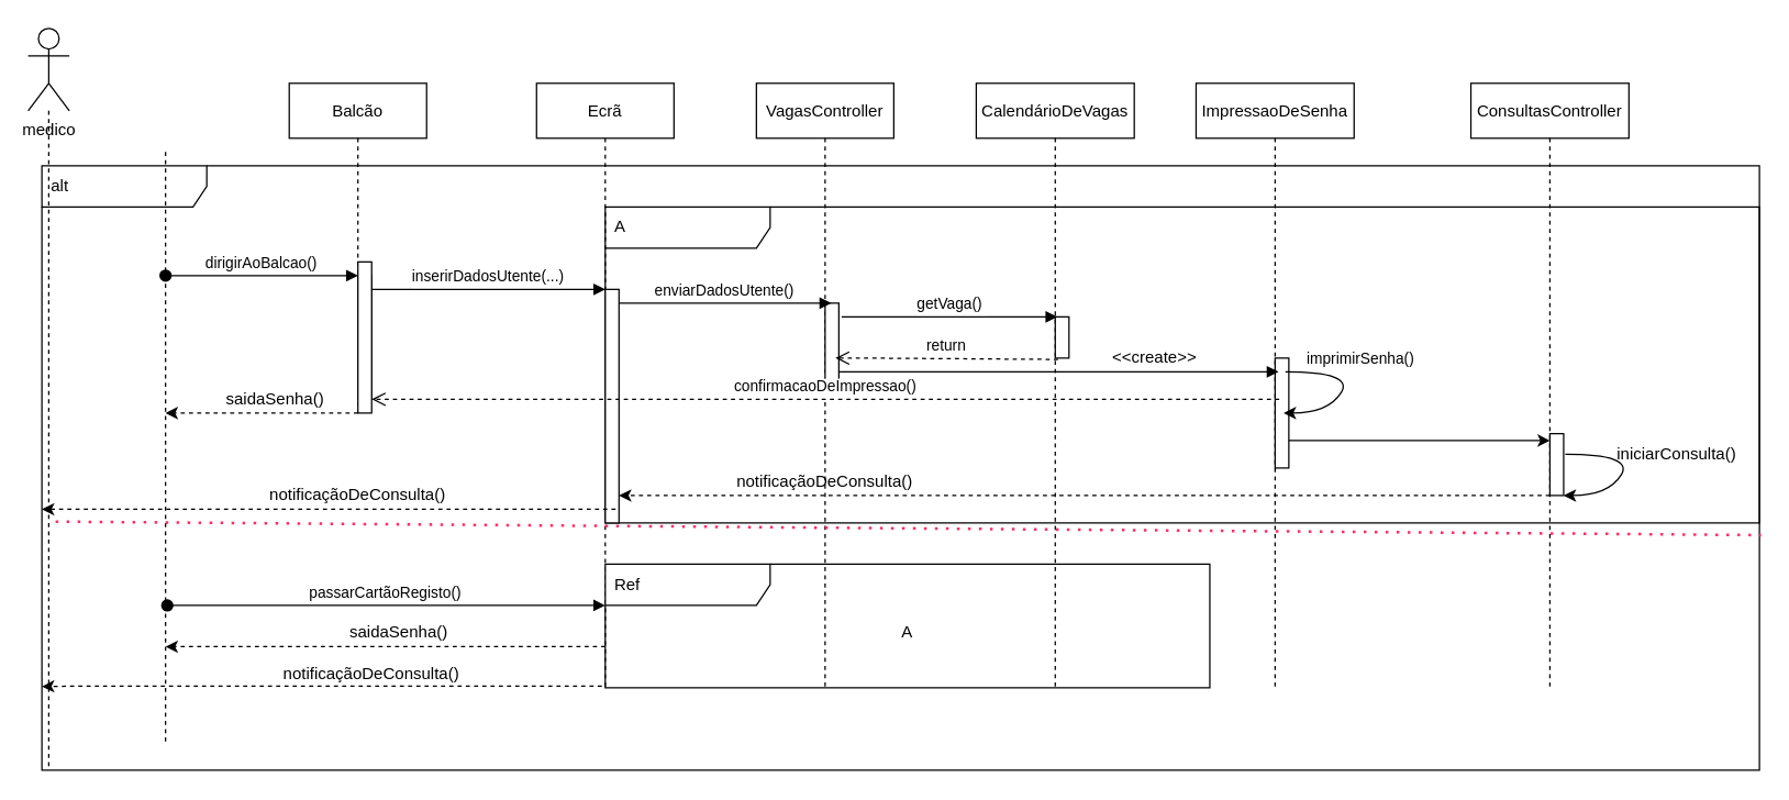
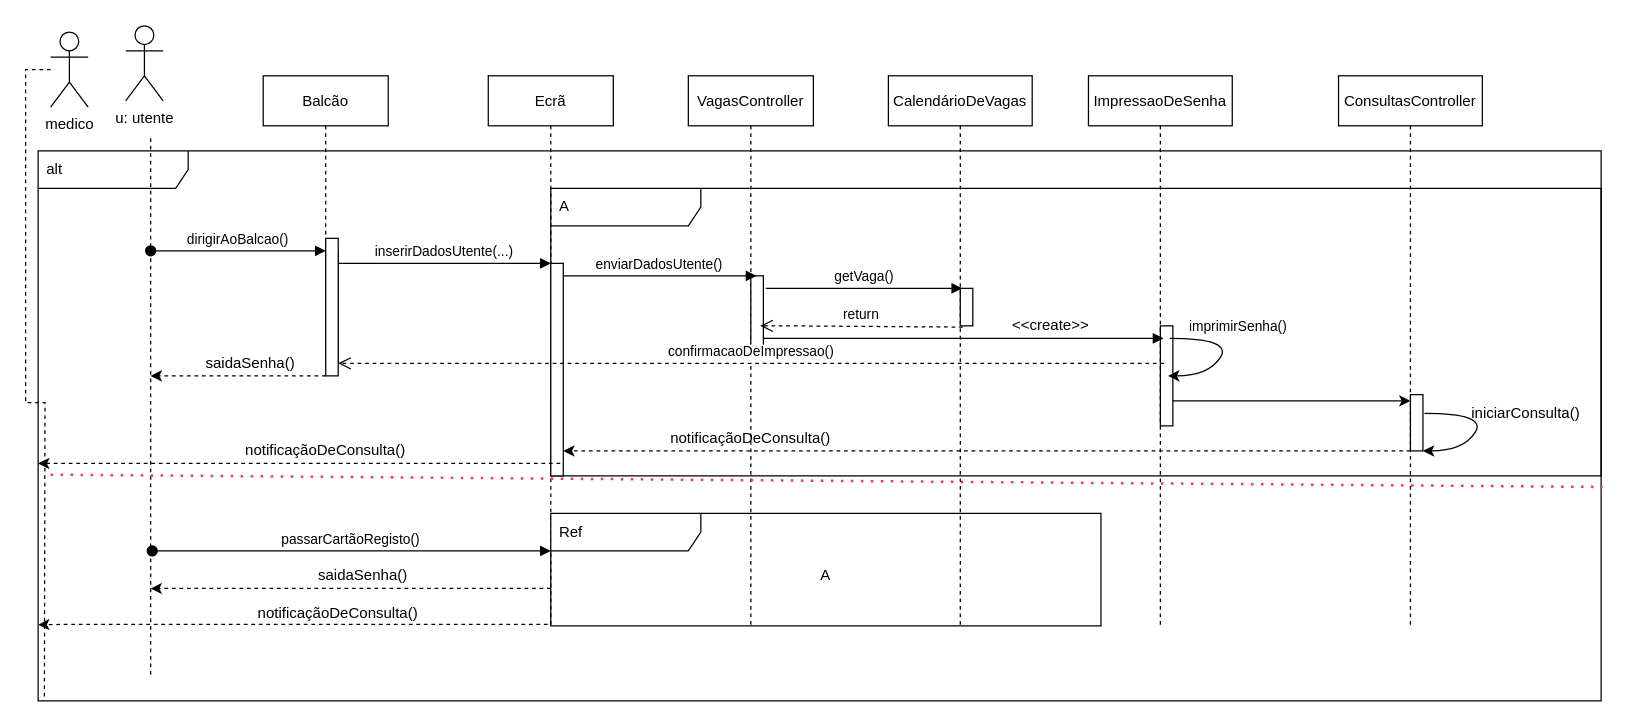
  <mxCell id="0" />
  <mxCell id="1" parent="0" />
  <mxCell id="2" value="alt" style="shape=umlFrame;whiteSpace=wrap;html=1;width=120;height=30;boundedLbl=1;verticalAlign=middle;align=left;spacingLeft=5;" parent="1" vertex="1"><mxGeometry x="30" y="120" width="1250" height="440" as="geometry" /></mxCell>
  <mxCell id="3" value="A" style="shape=umlFrame;whiteSpace=wrap;html=1;width=120;height=30;boundedLbl=1;verticalAlign=middle;align=left;spacingLeft=5;" parent="1" vertex="1"><mxGeometry x="440" y="150" width="840" height="230" as="geometry" /></mxCell>
  <mxCell id="4" value="Balcão" style="shape=umlLifeline;perimeter=lifelinePerimeter;container=1;collapsible=0;recursiveResize=0;rounded=0;shadow=0;strokeWidth=1;" parent="1" vertex="1"><mxGeometry x="210" y="60" width="100" height="240" as="geometry" /></mxCell>
  <mxCell id="5" value="" style="points=[];perimeter=orthogonalPerimeter;rounded=0;shadow=0;strokeWidth=1;" parent="4" vertex="1"><mxGeometry x="50" y="140" width="10" height="90" as="geometry" /></mxCell>
  <mxCell id="6" value="dirigirAoBalcao()" style="verticalAlign=bottom;startArrow=oval;endArrow=block;startSize=8;shadow=0;strokeWidth=1;" parent="4" target="5" edge="1"><mxGeometry relative="1" as="geometry"><mxPoint x="-90" y="140" as="sourcePoint" /><Array as="points"><mxPoint x="10" y="140" /></Array><mxPoint as="offset" /></mxGeometry></mxCell>
  <mxCell id="7" value="" style="points=[];perimeter=orthogonalPerimeter;rounded=0;shadow=0;strokeWidth=1;" parent="4" vertex="1"><mxGeometry x="50" y="130" width="10" height="110" as="geometry" /></mxCell>
  <mxCell id="8" value="Ecrã" style="shape=umlLifeline;perimeter=lifelinePerimeter;container=1;collapsible=0;recursiveResize=0;rounded=0;shadow=0;strokeWidth=1;" parent="1" vertex="1"><mxGeometry x="390" y="60" width="100" height="440" as="geometry" /></mxCell>
  <mxCell id="9" value="" style="points=[];perimeter=orthogonalPerimeter;rounded=0;shadow=0;strokeWidth=1;" parent="8" vertex="1"><mxGeometry x="50" y="150" width="10" height="170" as="geometry" /></mxCell>
  <mxCell id="10" value="inserirDadosUtente(...)" style="verticalAlign=bottom;endArrow=block;entryX=0;entryY=0;shadow=0;strokeWidth=1;" parent="1" source="5" target="9" edge="1"><mxGeometry relative="1" as="geometry"><mxPoint x="360" y="210" as="sourcePoint" /></mxGeometry></mxCell>
+ <mxCell id="11" value="u: utente" style="shape=umlActor;verticalLabelPosition=bottom;verticalAlign=top;html=1;" parent="1" vertex="1"><mxGeometry x="100" y="20" width="30" height="60" as="geometry" /></mxCell>
  <mxCell id="12" value="VagasController" style="shape=umlLifeline;perimeter=lifelinePerimeter;container=1;collapsible=0;recursiveResize=0;rounded=0;shadow=0;strokeWidth=1;" parent="1" vertex="1"><mxGeometry x="550" y="60" width="100" height="440" as="geometry" /></mxCell>
  <mxCell id="13" value="" style="points=[];perimeter=orthogonalPerimeter;rounded=0;shadow=0;strokeWidth=1;" parent="12" vertex="1"><mxGeometry x="50" y="160" width="10" height="60" as="geometry" /></mxCell>
  <mxCell id="14" value="notificaçãoDeConsulta()" style="text;html=1;strokeColor=none;fillColor=none;align=center;verticalAlign=middle;whiteSpace=wrap;rounded=0;" vertex="1" parent="12"><mxGeometry x="30" y="280" width="40" height="20" as="geometry" /></mxCell>
  <mxCell id="15" value="CalendárioDeVagas" style="shape=umlLifeline;perimeter=lifelinePerimeter;container=1;collapsible=0;recursiveResize=0;rounded=0;shadow=0;strokeWidth=1;" parent="1" vertex="1"><mxGeometry x="710" y="60" width="115" height="440" as="geometry" /></mxCell>
  <mxCell id="16" value="" style="points=[];perimeter=orthogonalPerimeter;rounded=0;shadow=0;strokeWidth=1;" parent="15" vertex="1"><mxGeometry x="57.5" y="170" width="10" height="30" as="geometry" /></mxCell>
  <mxCell id="17" value="" style="endArrow=none;html=1;dashed=1;" parent="1" edge="1"><mxGeometry width="50" height="50" relative="1" as="geometry"><mxPoint x="120" y="110" as="sourcePoint" /><mxPoint x="120" y="540" as="targetPoint" /></mxGeometry></mxCell>
  <mxCell id="18" value="enviarDadosUtente()" style="verticalAlign=bottom;endArrow=block;shadow=0;strokeWidth=1;" parent="1" source="9" edge="1"><mxGeometry relative="1" as="geometry"><mxPoint x="455" y="219" as="sourcePoint" /><mxPoint x="604.5" y="220" as="targetPoint" /><Array as="points"><mxPoint x="475" y="220" /></Array></mxGeometry></mxCell>
  <mxCell id="19" value="return" style="verticalAlign=bottom;endArrow=open;dashed=1;endSize=8;shadow=0;strokeWidth=1;exitX=-0.1;exitY=1.033;exitDx=0;exitDy=0;exitPerimeter=0;" parent="1" edge="1"><mxGeometry relative="1" as="geometry"><mxPoint x="607.5" y="260" as="targetPoint" /><mxPoint x="769.5" y="260.99" as="sourcePoint" /><Array as="points"><mxPoint x="628" y="260" /></Array></mxGeometry></mxCell>
  <mxCell id="20" value="getVaga()" style="verticalAlign=bottom;endArrow=block;shadow=0;strokeWidth=1;entryX=0.75;entryY=0;entryDx=0;entryDy=0;entryPerimeter=0;" parent="1" edge="1"><mxGeometry relative="1" as="geometry"><mxPoint x="612" y="230" as="sourcePoint" /><mxPoint x="769" y="230" as="targetPoint" /></mxGeometry></mxCell>
  <mxCell id="21" value="ImpressaoDeSenha" style="shape=umlLifeline;perimeter=lifelinePerimeter;container=1;collapsible=0;recursiveResize=0;rounded=0;shadow=0;strokeWidth=1;" parent="1" vertex="1"><mxGeometry x="870" y="60" width="115" height="440" as="geometry" /></mxCell>
  <mxCell id="22" value="" style="points=[];perimeter=orthogonalPerimeter;rounded=0;shadow=0;strokeWidth=1;" parent="21" vertex="1"><mxGeometry x="57.5" y="200" width="10" height="80" as="geometry" /></mxCell>
  <mxCell id="23" value="imprimirSenha()" style="verticalAlign=bottom;endArrow=block;shadow=0;strokeWidth=1;" parent="1" edge="1"><mxGeometry x="1" y="60" relative="1" as="geometry"><mxPoint x="610" y="270" as="sourcePoint" /><mxPoint x="930" y="270" as="targetPoint" /><mxPoint x="60" y="60" as="offset" /></mxGeometry></mxCell>
  <mxCell id="24" value="confirmacaoDeImpressao()" style="verticalAlign=bottom;endArrow=open;dashed=1;endSize=8;shadow=0;strokeWidth=1;" parent="1" edge="1" target="7"><mxGeometry relative="1" as="geometry"><mxPoint x="450" y="290" as="targetPoint" /><mxPoint x="930.5" y="290" as="sourcePoint" /><Array as="points"><mxPoint x="831" y="290" /></Array></mxGeometry></mxCell>
  <mxCell id="25" value="passarCartãoRegisto()" style="verticalAlign=bottom;startArrow=oval;endArrow=block;startSize=8;shadow=0;strokeWidth=1;" parent="1" edge="1"><mxGeometry relative="1" as="geometry"><mxPoint x="121.25" y="440" as="sourcePoint" /><Array as="points"><mxPoint x="221.25" y="440" /></Array><mxPoint x="440" y="440" as="targetPoint" /><mxPoint as="offset" /></mxGeometry></mxCell>
  <mxCell id="26" value="Ref" style="shape=umlFrame;whiteSpace=wrap;html=1;width=120;height=30;boundedLbl=1;verticalAlign=middle;align=left;spacingLeft=5;" parent="1" vertex="1"><mxGeometry x="440" y="410" width="440" height="90" as="geometry" /></mxCell>
  <mxCell id="27" value="A" style="text;html=1;strokeColor=none;fillColor=none;align=center;verticalAlign=middle;whiteSpace=wrap;rounded=0;" parent="1" vertex="1"><mxGeometry x="640" y="450" width="40" height="20" as="geometry" /></mxCell>
  <mxCell id="28" value="" style="endArrow=none;dashed=1;html=1;dashPattern=1 3;strokeWidth=2;entryX=1.001;entryY=0.611;entryDx=0;entryDy=0;entryPerimeter=0;strokeColor=#FF2E66;" parent="1" target="2" edge="1"><mxGeometry width="50" height="50" relative="1" as="geometry"><mxPoint x="40" y="379" as="sourcePoint" /><mxPoint x="440" y="350" as="targetPoint" /></mxGeometry></mxCell>
  <mxCell id="29" value="" style="endArrow=classic;html=1;dashed=1;" parent="1" edge="1"><mxGeometry width="50" height="50" relative="1" as="geometry"><mxPoint x="440" y="470" as="sourcePoint" /><mxPoint x="120" y="470" as="targetPoint" /></mxGeometry></mxCell>
  <mxCell id="30" value="" style="endArrow=classic;html=1;dashed=1;" parent="1" edge="1"><mxGeometry width="50" height="50" relative="1" as="geometry"><mxPoint x="260" y="300" as="sourcePoint" /><mxPoint x="120" y="300" as="targetPoint" /></mxGeometry></mxCell>
  <mxCell id="31" value="saidaSenha()" style="text;html=1;strokeColor=none;fillColor=none;align=center;verticalAlign=middle;whiteSpace=wrap;rounded=0;" parent="1" vertex="1"><mxGeometry x="180" y="280" width="40" height="20" as="geometry" /></mxCell>
  <mxCell id="32" value="saidaSenha()" style="text;html=1;strokeColor=none;fillColor=none;align=center;verticalAlign=middle;whiteSpace=wrap;rounded=0;" parent="1" vertex="1"><mxGeometry x="270" y="450" width="40" height="20" as="geometry" /></mxCell>
  <mxCell id="33" value="ConsultasController" style="shape=umlLifeline;perimeter=lifelinePerimeter;container=1;collapsible=0;recursiveResize=0;rounded=0;shadow=0;strokeWidth=1;" vertex="1" parent="1"><mxGeometry x="1070" y="60" width="115" height="440" as="geometry" /></mxCell>
  <mxCell id="34" value="" style="points=[];perimeter=orthogonalPerimeter;rounded=0;shadow=0;strokeWidth=1;" vertex="1" parent="33"><mxGeometry x="57.5" y="255" width="10" height="45" as="geometry" /></mxCell>
  <mxCell id="35" style="edgeStyle=orthogonalEdgeStyle;rounded=0;orthogonalLoop=1;jettySize=auto;html=1;" edge="1" parent="1" source="22" target="34"><mxGeometry relative="1" as="geometry"><Array as="points"><mxPoint x="1020" y="320" /><mxPoint x="1020" y="320" /></Array></mxGeometry></mxCell>
  <mxCell id="36" value="" style="curved=1;endArrow=classic;html=1;" edge="1" parent="1" target="34"><mxGeometry width="50" height="50" relative="1" as="geometry"><mxPoint x="1138.75" y="330" as="sourcePoint" /><mxPoint x="1188.75" y="280" as="targetPoint" /><Array as="points"><mxPoint x="1188.75" y="330" /><mxPoint x="1170" y="360" /></Array></mxGeometry></mxCell>
  <mxCell id="37" value="iniciarConsulta()&lt;span style=&quot;color: rgba(0 , 0 , 0 , 0) ; font-family: monospace ; font-size: 0px&quot;&gt;%3CmxGraphModel%3E%3Croot%3E%3CmxCell%20id%3D%220%22%2F%3E%3CmxCell%20id%3D%221%22%20parent%3D%220%22%2F%3E%3CmxCell%20id%3D%222%22%20value%3D%22%22%20style%3D%22curved%3D1%3BendArrow%3Dclassic%3Bhtml%3D1%3B%22%20edge%3D%221%22%20parent%3D%221%22%3E%3CmxGeometry%20width%3D%2250%22%20height%3D%2250%22%20relative%3D%221%22%20as%3D%22geometry%22%3E%3CmxPoint%20x%3D%221058.75%22%20y%3D%22350%22%20as%3D%22sourcePoint%22%2F%3E%3CmxPoint%20x%3D%221057.5%22%20y%3D%22380%22%20as%3D%22targetPoint%22%2F%3E%3CArray%20as%3D%22points%22%3E%3CmxPoint%20x%3D%221108.75%22%20y%3D%22350%22%2F%3E%3CmxPoint%20x%3D%221090%22%20y%3D%22380%22%2F%3E%3C%2FArray%3E%3C%2FmxGeometry%3E%3C%2FmxCell%3E%3C%2Froot%3E%3C%2FmxGraphModel%3E&lt;/span&gt;" style="text;html=1;strokeColor=none;fillColor=none;align=center;verticalAlign=middle;whiteSpace=wrap;rounded=0;" vertex="1" parent="1"><mxGeometry x="1200" y="320" width="40" height="20" as="geometry" /></mxCell>
  <mxCell id="38" style="edgeStyle=orthogonalEdgeStyle;rounded=0;orthogonalLoop=1;jettySize=auto;html=1;dashed=1;endArrow=none;endFill=0;" edge="1" parent="1" source="39"><mxGeometry relative="1" as="geometry"><mxPoint x="35" y="557.792" as="targetPoint" /></mxGeometry></mxCell>
- <mxCell id="39" value="medico" style="shape=umlActor;verticalLabelPosition=bottom;verticalAlign=top;html=1;" vertex="1" parent="1"><mxGeometry x="20" y="20" width="30" height="60" as="geometry" /></mxCell>
+ <mxCell id="39" value="medico" style="shape=umlActor;verticalLabelPosition=bottom;verticalAlign=top;html=1;" vertex="1" parent="1"><mxGeometry x="40" y="25" width="30" height="60" as="geometry" /></mxCell>
  <mxCell id="40" style="edgeStyle=orthogonalEdgeStyle;rounded=0;orthogonalLoop=1;jettySize=auto;html=1;dashed=1;endArrow=classic;endFill=1;startArrow=none;startFill=0;" edge="1" parent="1" source="34"><mxGeometry relative="1" as="geometry"><mxPoint x="450" y="360" as="targetPoint" /><Array as="points"><mxPoint x="740" y="360" /><mxPoint x="740" y="360" /></Array></mxGeometry></mxCell>
  <mxCell id="41" value="" style="curved=1;endArrow=classic;html=1;" edge="1" parent="1"><mxGeometry width="50" height="50" relative="1" as="geometry"><mxPoint x="935" y="270" as="sourcePoint" /><mxPoint x="933.75" y="300" as="targetPoint" /><Array as="points"><mxPoint x="985" y="270" /><mxPoint x="966.25" y="300" /></Array></mxGeometry></mxCell>
  <mxCell id="42" value="&amp;lt;&amp;lt;create&amp;gt;&amp;gt;" style="text;html=1;strokeColor=none;fillColor=none;align=center;verticalAlign=middle;whiteSpace=wrap;rounded=0;" vertex="1" parent="1"><mxGeometry x="820" y="250" width="40" height="20" as="geometry" /></mxCell>
  <mxCell id="43" style="edgeStyle=orthogonalEdgeStyle;rounded=0;orthogonalLoop=1;jettySize=auto;html=1;dashed=1;endArrow=classic;endFill=1;startArrow=none;startFill=0;" edge="1" parent="1"><mxGeometry relative="1" as="geometry"><mxPoint x="30" y="370" as="targetPoint" /><mxPoint x="447.5" y="370" as="sourcePoint" /><Array as="points"><mxPoint x="60" y="370" /><mxPoint x="60" y="370" /></Array></mxGeometry></mxCell>
  <mxCell id="44" style="edgeStyle=orthogonalEdgeStyle;rounded=0;orthogonalLoop=1;jettySize=auto;html=1;dashed=1;endArrow=classic;endFill=1;startArrow=none;startFill=0;" edge="1" parent="1"><mxGeometry relative="1" as="geometry"><mxPoint x="30" y="499" as="targetPoint" /><mxPoint x="437.5" y="498.82" as="sourcePoint" /><Array as="points"><mxPoint x="50" y="498.82" /><mxPoint x="50" y="498.82" /></Array></mxGeometry></mxCell>
  <mxCell id="45" value="notificaçãoDeConsulta()" style="text;html=1;strokeColor=none;fillColor=none;align=center;verticalAlign=middle;whiteSpace=wrap;rounded=0;" vertex="1" parent="1"><mxGeometry x="240" y="350" width="40" height="20" as="geometry" /></mxCell>
  <mxCell id="46" value="notificaçãoDeConsulta()" style="text;html=1;strokeColor=none;fillColor=none;align=center;verticalAlign=middle;whiteSpace=wrap;rounded=0;" vertex="1" parent="1"><mxGeometry x="250" y="480" width="40" height="20" as="geometry" /></mxCell>
